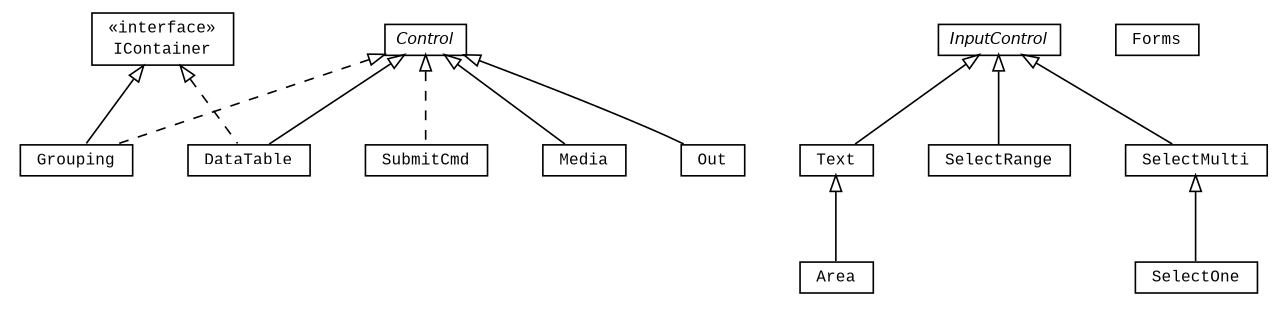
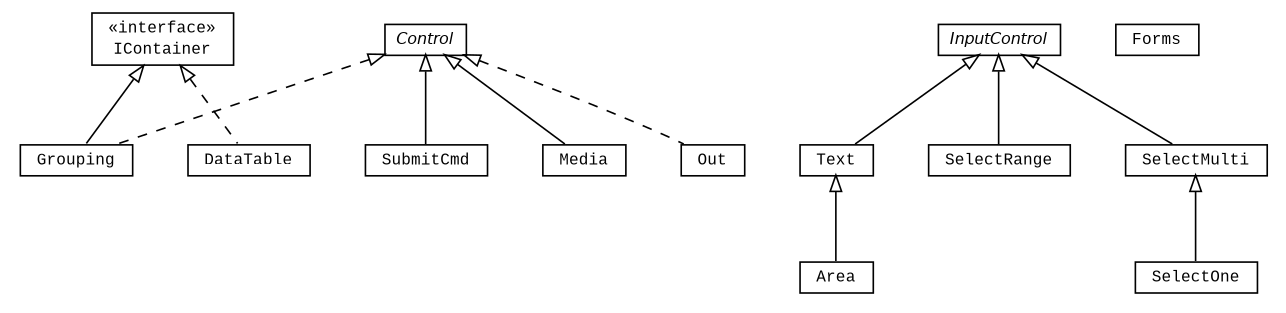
  digraph {
    fontname="Liberation Mono"
    nodesep=0.25
    ranksep=0.5
    node [fontcolor=black fontname="Liberation Mono" fontsize=10.0 shape=plaintext]
    edge [arrowtail=empty dir=back fontname="Liberation Mono" fontsize=10 headport=p labelfontname=Helvetica labelfontsize=10 tailport=p]
    n1 [label=<<table title="org.universAAL.support.utils.ui.DataTable" border="0" cellborder="1" cellspacing="0" cellpadding="2" port="p" href="./DataTable.html"> 		<tr><td><table border="0" cellspacing="0" cellpadding="1"> <tr><td align="center" balign="center"> DataTable </td></tr> 		</table></td></tr> 		</table>>]
    n2 [label=<<table title="org.universAAL.support.utils.ui.Text" border="0" cellborder="1" cellspacing="0" cellpadding="2" port="p" href="./Text.html"> 		<tr><td><table border="0" cellspacing="0" cellpadding="1"> <tr><td align="center" balign="center"> Text </td></tr> 		</table></td></tr> 		</table>>]
    n3 [label=<<table title="org.universAAL.support.utils.ui.Area" border="0" cellborder="1" cellspacing="0" cellpadding="2" port="p" href="./Area.html"> 		<tr><td><table border="0" cellspacing="0" cellpadding="1"> <tr><td align="center" balign="center"> Area </td></tr> 		</table></td></tr> 		</table>>]
    n4 [label=<<table title="org.universAAL.support.utils.ui.SubmitCmd" border="0" cellborder="1" cellspacing="0" cellpadding="2" port="p" href="./SubmitCmd.html"> 		<tr><td><table border="0" cellspacing="0" cellpadding="1"> <tr><td align="center" balign="center"> SubmitCmd </td></tr> 		</table></td></tr> 		</table>>]
    n5 [label=<<table title="org.universAAL.support.utils.ui.SelectOne" border="0" cellborder="1" cellspacing="0" cellpadding="2" port="p" href="./SelectOne.html"> 		<tr><td><table border="0" cellspacing="0" cellpadding="1"> <tr><td align="center" balign="center"> SelectOne </td></tr> 		</table></td></tr> 		</table>>]
    n6 [label=<<table title="org.universAAL.support.utils.ui.SelectRange" border="0" cellborder="1" cellspacing="0" cellpadding="2" port="p" href="./SelectRange.html"> 		<tr><td><table border="0" cellspacing="0" cellpadding="1"> <tr><td align="center" balign="center"> SelectRange </td></tr> 		</table></td></tr> 		</table>>]
    n7 [label=<<table title="org.universAAL.support.utils.ui.Media" border="0" cellborder="1" cellspacing="0" cellpadding="2" port="p" href="./Media.html"> 		<tr><td><table border="0" cellspacing="0" cellpadding="1"> <tr><td align="center" balign="center"> Media </td></tr> 		</table></td></tr> 		</table>>]
    n8 [label=<<table title="org.universAAL.support.utils.ui.Forms" border="0" cellborder="1" cellspacing="0" cellpadding="2" port="p" href="./Forms.html"> 		<tr><td><table border="0" cellspacing="0" cellpadding="1"> <tr><td align="center" balign="center"> Forms </td></tr> 		</table></td></tr> 		</table>>]
    n9 [label=<<table title="org.universAAL.support.utils.ui.IContainer" border="0" cellborder="1" cellspacing="0" cellpadding="2" port="p" href="./IContainer.html"> 		<tr><td><table border="0" cellspacing="0" cellpadding="1"> <tr><td align="center" balign="center"> &#171;interface&#187; </td></tr> <tr><td align="center" balign="center"> IContainer </td></tr> 		</table></td></tr> 		</table>>]
    n10 [label=<<table title="org.universAAL.support.utils.ui.Grouping" border="0" cellborder="1" cellspacing="0" cellpadding="2" port="p" href="./Grouping.html"> 		<tr><td><table border="0" cellspacing="0" cellpadding="1"> <tr><td align="center" balign="center"> Grouping </td></tr> 		</table></td></tr> 		</table>>]
    n11 [label=<<table title="org.universAAL.support.utils.ui.InputControl" border="0" cellborder="1" cellspacing="0" cellpadding="2" port="p" href="./InputControl.html"> 		<tr><td><table border="0" cellspacing="0" cellpadding="1"> <tr><td align="center" balign="center"><font face="Helvetica-Oblique"> InputControl </font></td></tr> 		</table></td></tr> 		</table>>]
    n12 [label=<<table title="org.universAAL.support.utils.ui.SelectMulti" border="0" cellborder="1" cellspacing="0" cellpadding="2" port="p" href="./SelectMulti.html"> 		<tr><td><table border="0" cellspacing="0" cellpadding="1"> <tr><td align="center" balign="center"> SelectMulti </td></tr> 		</table></td></tr> 		</table>>]
    n13 [label=<<table title="org.universAAL.support.utils.ui.Control" border="0" cellborder="1" cellspacing="0" cellpadding="2" port="p" href="./Control.html"> 		<tr><td><table border="0" cellspacing="0" cellpadding="1"> <tr><td align="center" balign="center"><font face="Helvetica-Oblique"> Control </font></td></tr> 		</table></td></tr> 		</table>>]
    n14 [label=<<table title="org.universAAL.support.utils.ui.Out" border="0" cellborder="1" cellspacing="0" cellpadding="2" port="p" href="./Out.html"> 		<tr><td><table border="0" cellspacing="0" cellpadding="1"> <tr><td align="center" balign="center"> Out </td></tr> 		</table></td></tr> 		</table>>]
    n2 -> n3
    n9 -> n1 [style=dashed]
    n9 -> n10 [style=solid]
    n11 -> n2
    n11 -> n6
    n11 -> n12
    n12 -> n5
-   n13 -> n1
-   n13 -> n4 [style=dashed]
+   n13 -> n4
    n13 -> n7
    n13 -> n10 [style=dashed]
-   n13 -> n14
+   n13 -> n14 [style=dashed]
  }
